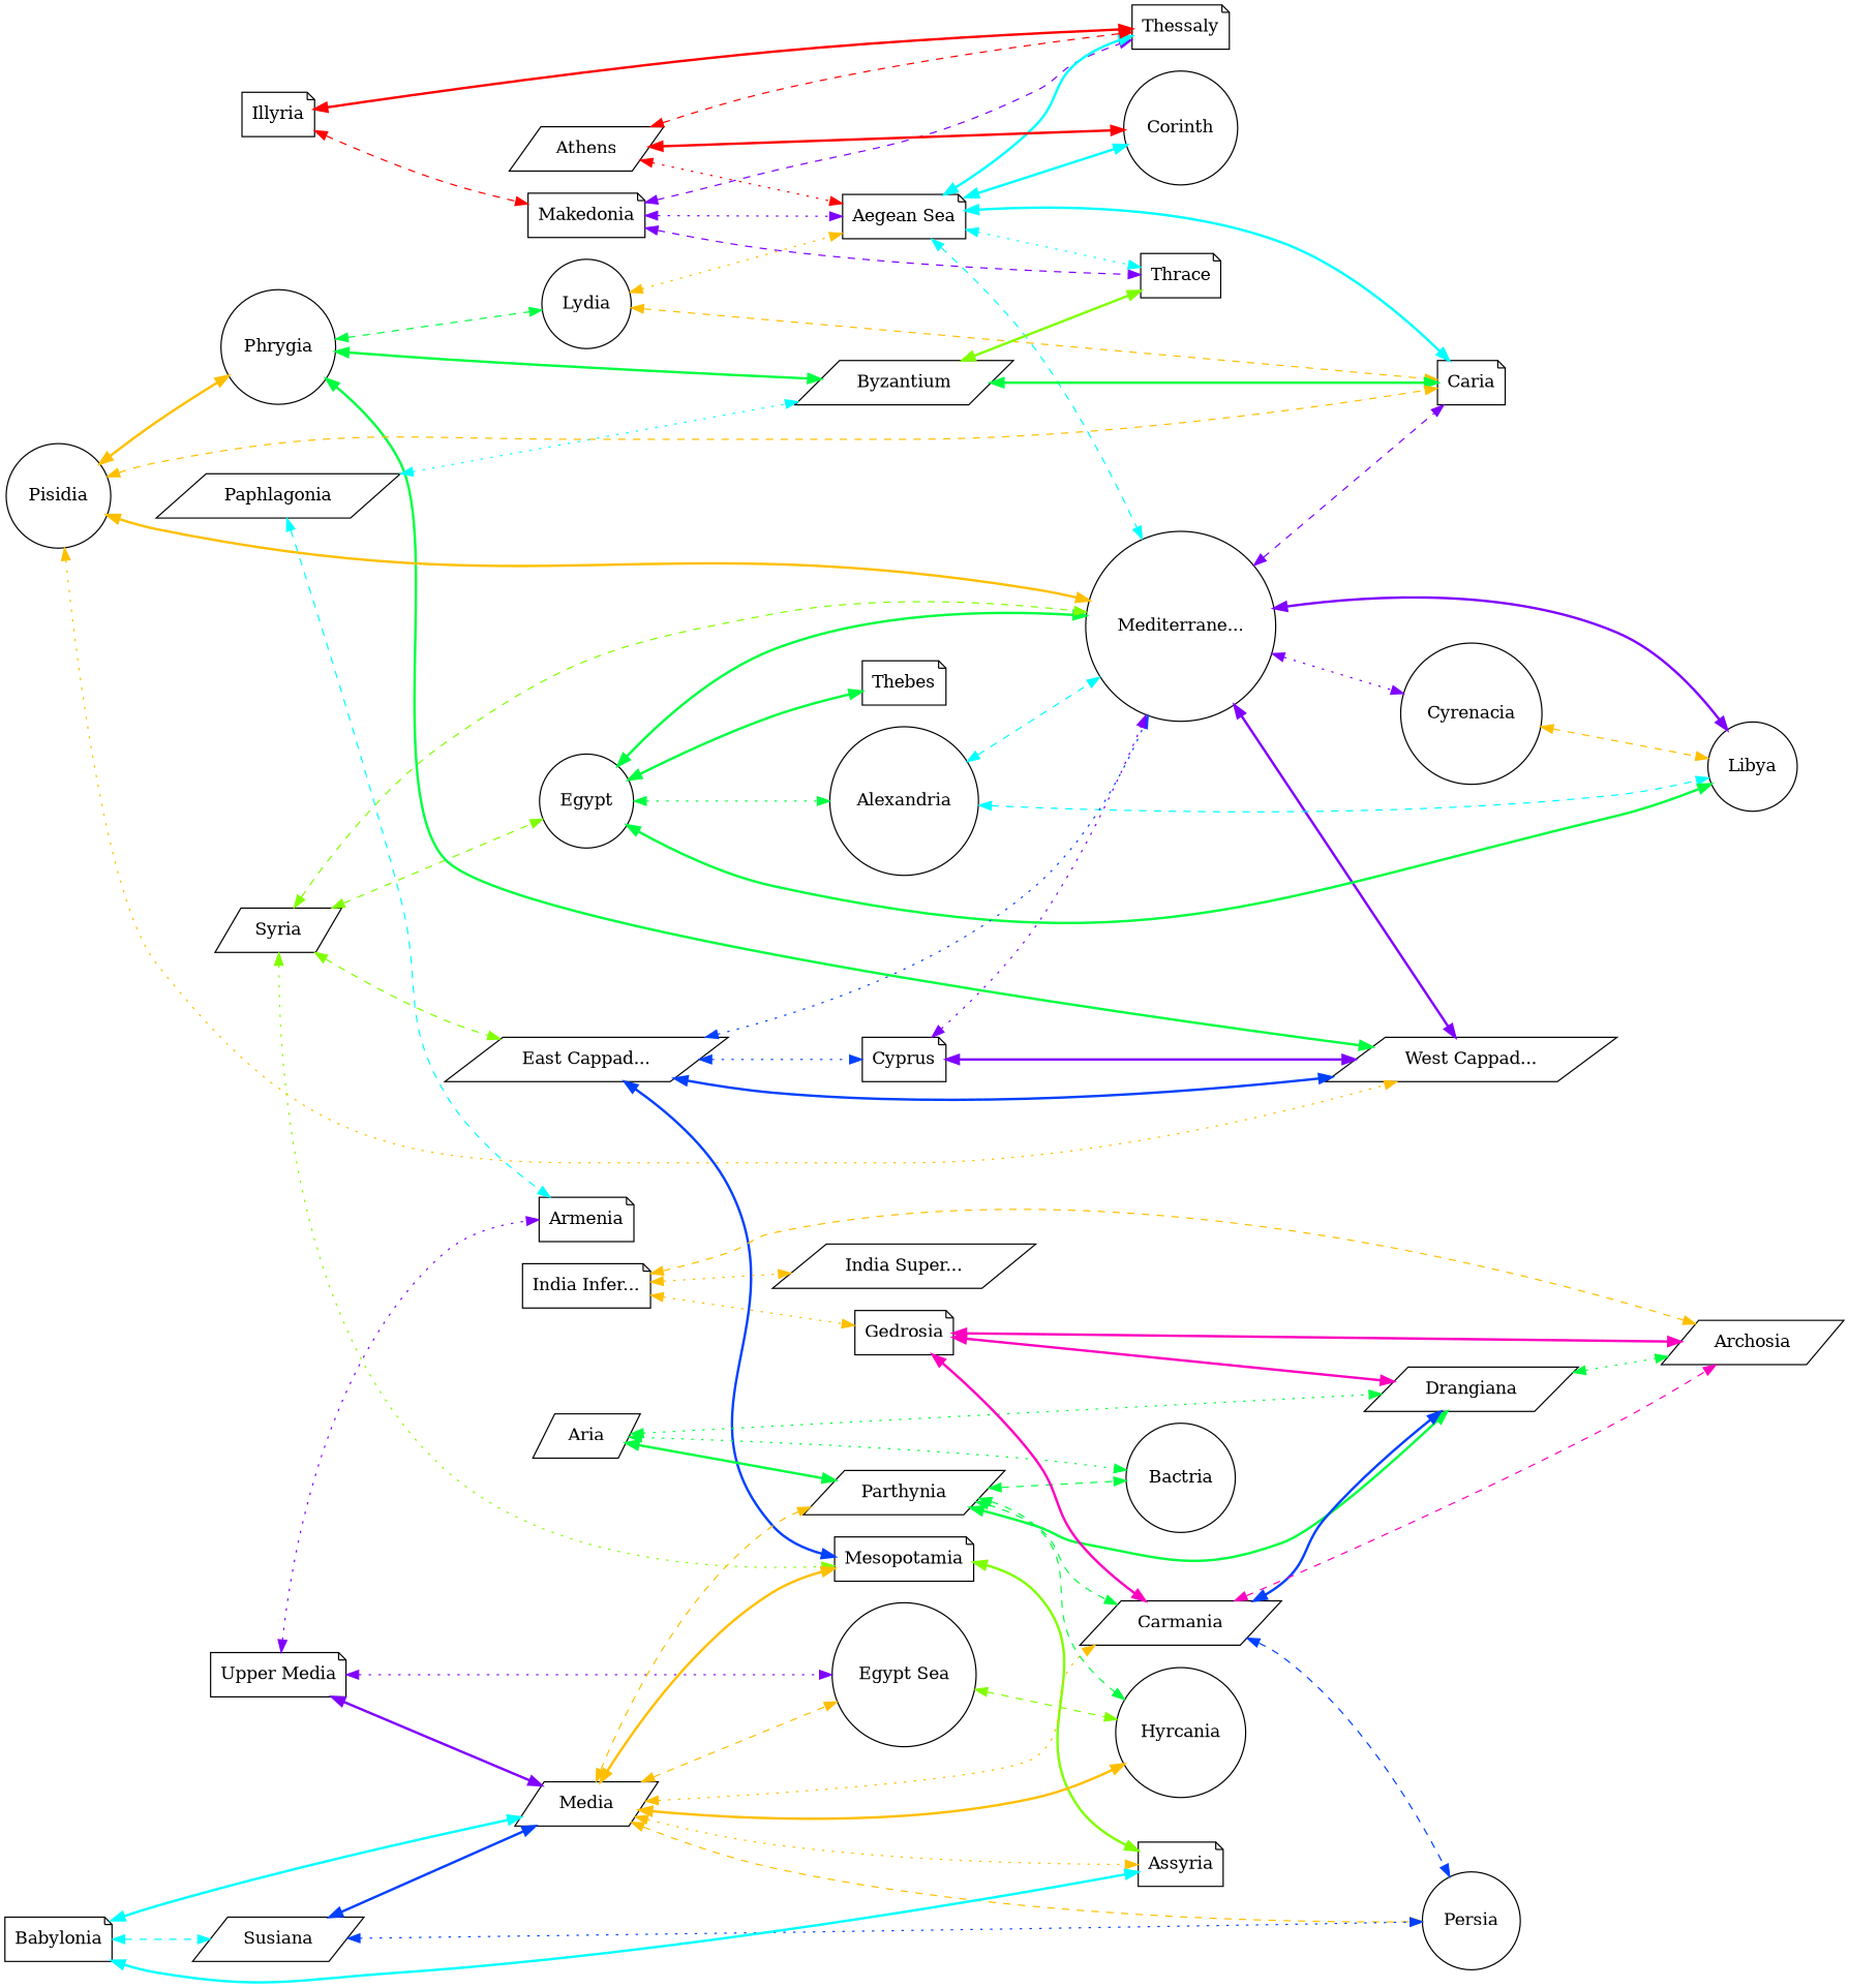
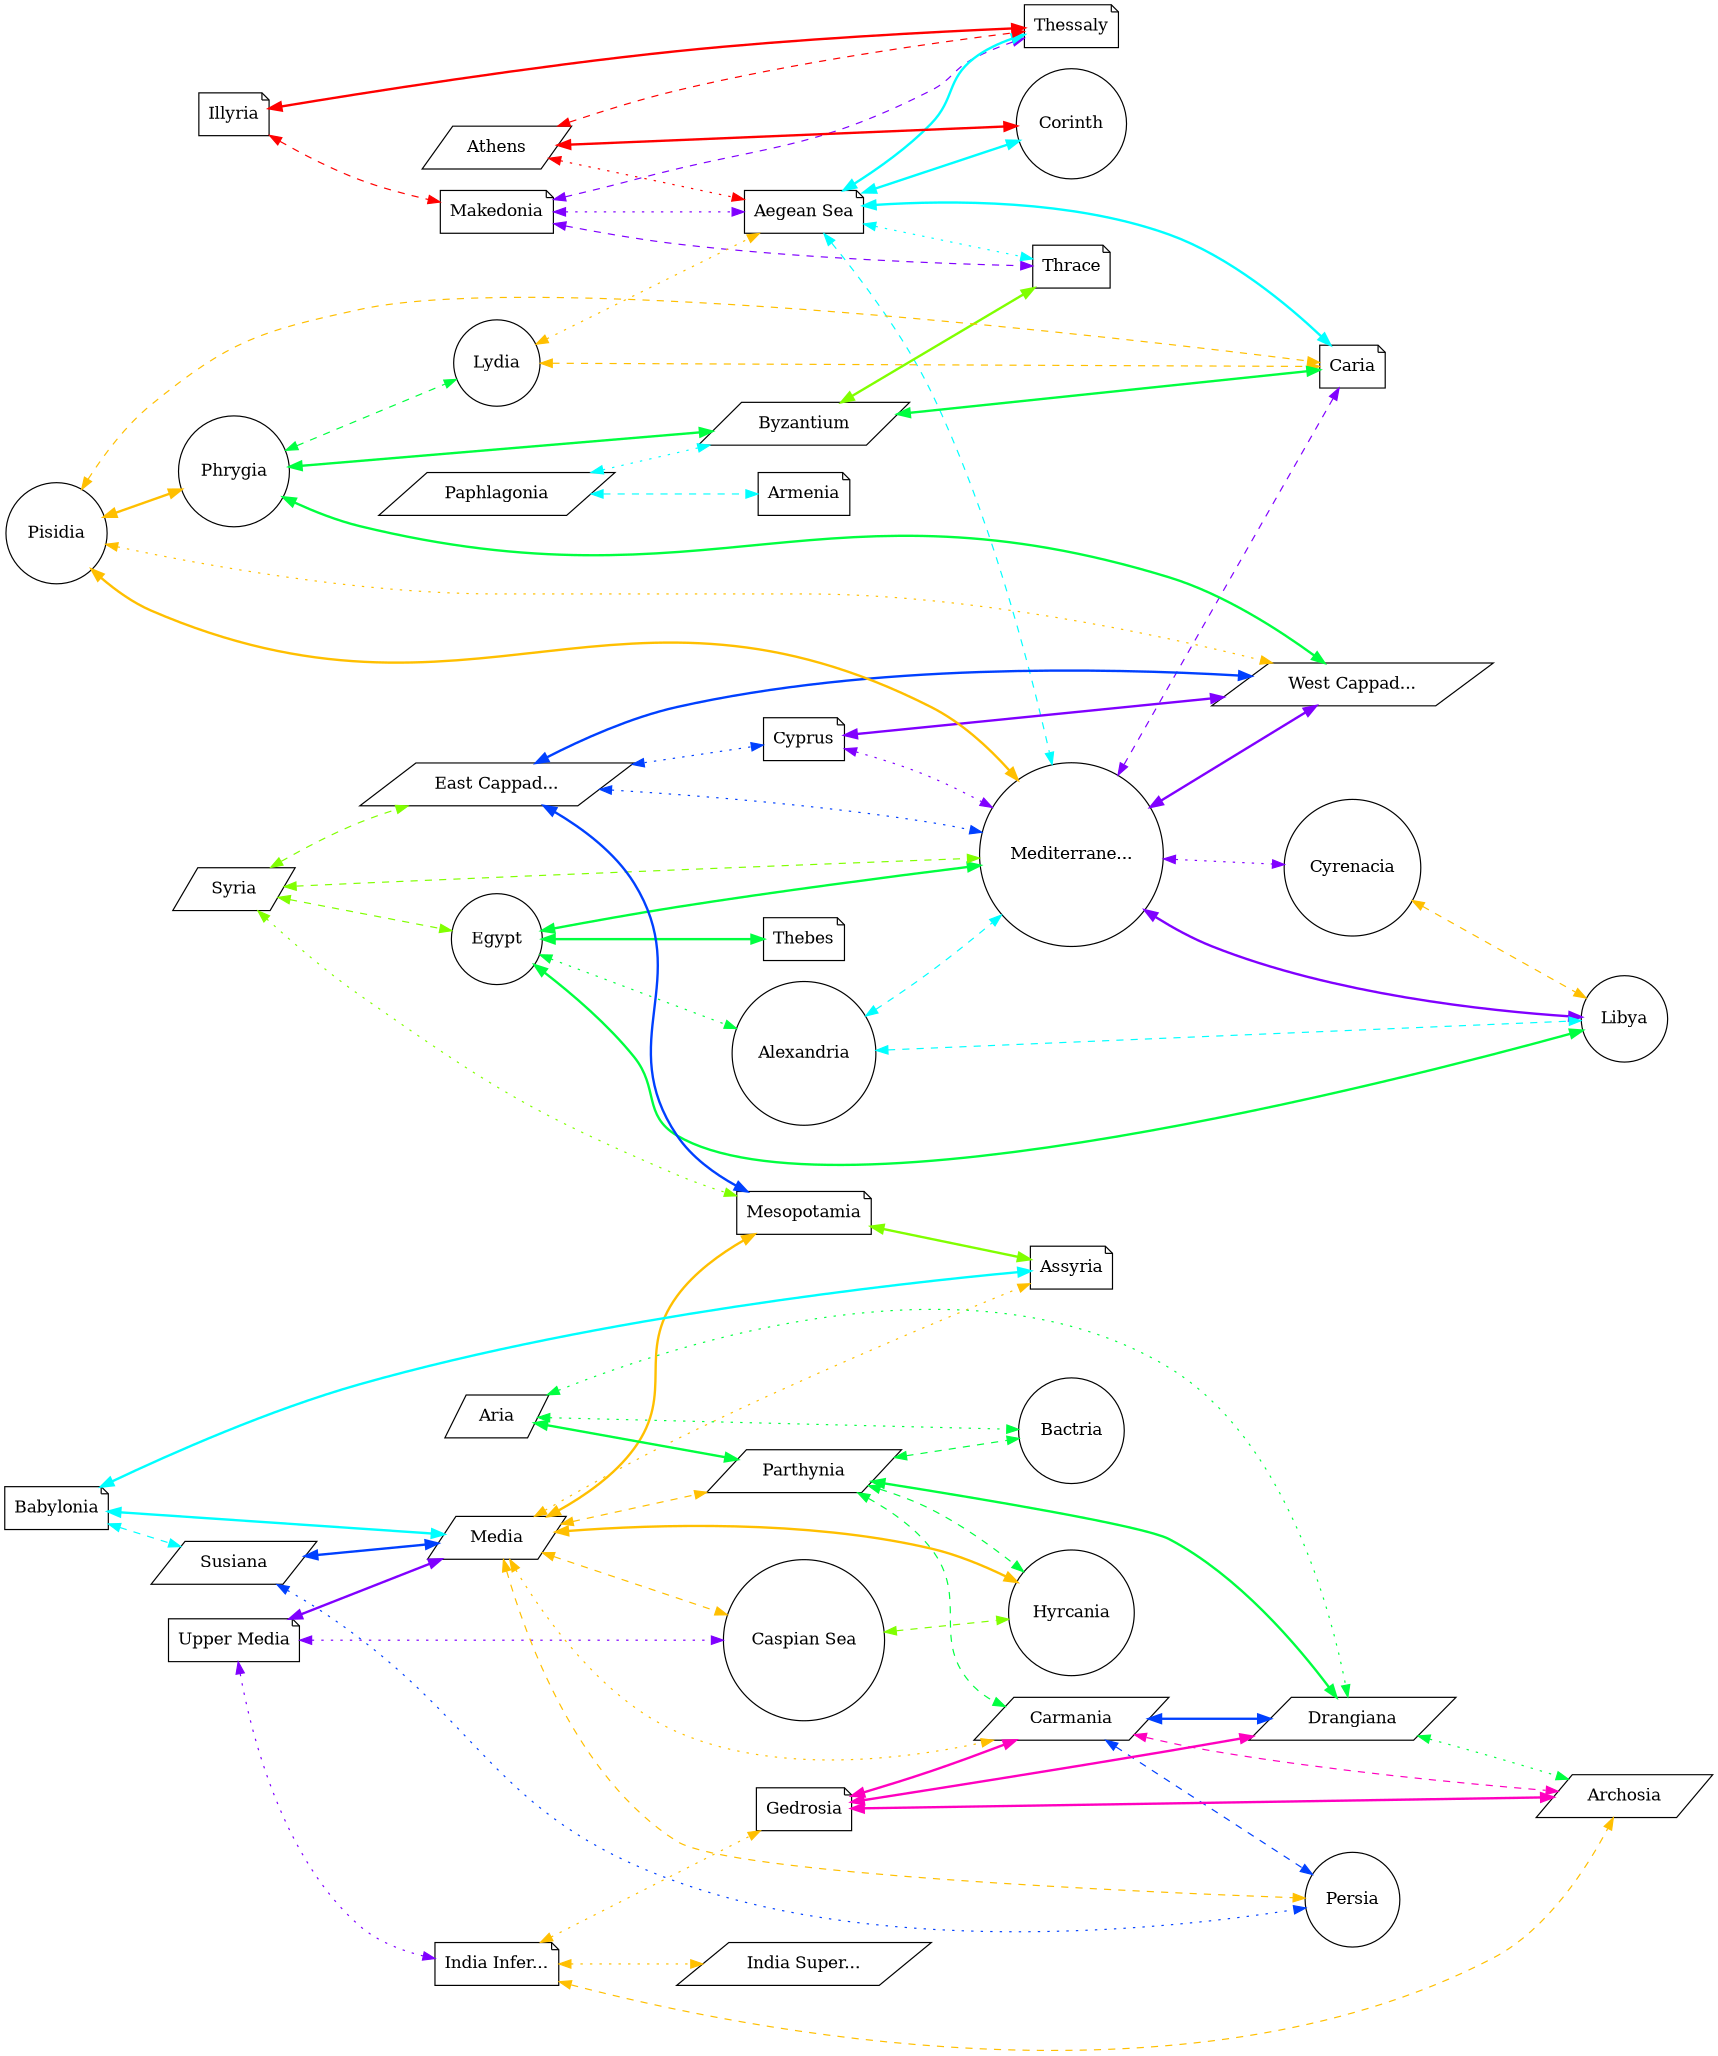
  graph {
    rankdir=LR
    node [shape=note]
    edge [color="0.125,1,1" dir=both style=bold]
    n1 [label=Illyria]
    n2 [label=Makedonia]
    n3 [label=Thessaly]
    n4 [label=Thrace]
    n5 [label="Aegean Sea"]
    n6 [label=Corinth shape=circle]
    n7 [label="Mediterrane..." shape=circle]
    n8 [label=Caria]
    n9 [label=Athens shape=parallelogram]
    n10 [label=Cyrenacia shape=circle]
    n11 [label=Libya shape=circle]
    n12 [label="West Cappad..." shape=parallelogram]
    n13 [label=Alexandria shape=circle]
    n14 [label=Egypt shape=circle]
    n15 [label=Thebes]
    n16 [label=Syria shape=parallelogram]
    n17 [label=Mesopotamia]
    n18 [label="East Cappad..." shape=parallelogram]
    n19 [label=Assyria]
    n20 [label=Cyprus]
    n21 [label=Phrygia shape=circle]
    n22 [label=Lydia shape=circle]
    n23 [label=Byzantium shape=parallelogram]
    n24 [label=Pisidia shape=circle]
    n25 [label=Paphlagonia shape=parallelogram]
    n26 [label=Armenia]
    n27 [label="Upper Media"]
-   n28 [label="Egypt Sea" shape=circle]
+   n28 [label="Caspian Sea" shape=circle]
    n29 [label=Media shape=parallelogram]
    n30 [label=Hyrcania shape=circle]
    n31 [label=Parthynia shape=parallelogram]
    n32 [label=Carmania shape=parallelogram]
    n33 [label=Persia shape=circle]
    n34 [label=Bactria shape=circle]
    n35 [label=Drangiana shape=parallelogram]
    n36 [label=Archosia shape=parallelogram]
    n37 [label=Aria shape=parallelogram]
    n38 [label="India Super..." shape=parallelogram]
    n39 [label="India Infer..."]
    n40 [label=Gedrosia]
    n41 [label=Susiana shape=parallelogram]
    n42 [label=Babylonia]
    n1 -- n2 [color="1,1,1" style=dashed]
    n1 -- n3 [color="1,1,1"]
    n2 -- n3 [color="0.75,1,1" style=dashed]
    n2 -- n4 [color="0.75,1,1" style=dashed]
    n2 -- n5 [color="0.75,1,1" style=dotted]
    n5 -- n3 [color="0.5,1,1"]
    n5 -- n4 [color="0.5,1,1" style=dotted]
    n5 -- n6 [color="0.5,1,1"]
    n5 -- n7 [color="0.5,1,1" style=dashed]
    n5 -- n8 [color="0.5,1,1"]
    n7 -- n8 [color="0.75,1,1" style=dashed]
    n7 -- n10 [color="0.75,1,1" style=dotted]
    n7 -- n11 [color="0.75,1,1"]
    n7 -- n12 [color="0.75,1,1"]
    n9 -- n3 [color="1,1,1" style=dashed]
    n9 -- n5 [color="1,1,1" style=dotted]
    n9 -- n6 [color="1,1,1"]
    n10 -- n11 [style=dashed]
    n13 -- n7 [color="0.5,1,1" style=dashed]
    n13 -- n11 [color="0.5,1,1" style=dashed]
    n14 -- n7 [color="0.375,1,1"]
    n14 -- n11 [color="0.375,1,1"]
    n14 -- n13 [color="0.375,1,1" style=dotted]
    n14 -- n15 [color="0.375,1,1"]
    n16 -- n7 [color="0.25,1,1" style=dashed]
    n16 -- n14 [color="0.25,1,1" style=dashed]
    n16 -- n17 [color="0.25,1,1" style=dotted]
    n16 -- n18 [color="0.25,1,1" style=dashed]
    n17 -- n19 [color="0.25,1,1"]
    n18 -- n7 [color="0.625,1,1" style=dotted]
    n18 -- n12 [color="0.625,1,1"]
    n18 -- n17 [color="0.625,1,1"]
    n18 -- n20 [color="0.625,1,1" style=dotted]
    n20 -- n7 [color="0.75,1,1" style=dotted]
    n20 -- n12 [color="0.75,1,1"]
    n21 -- n12 [color="0.375,1,1"]
    n21 -- n22 [color="0.375,1,1" style=dashed]
    n21 -- n23 [color="0.375,1,1"]
    n22 -- n5 [style=dotted]
    n22 -- n8 [style=dashed]
    n23 -- n4 [color="0.25,1,1"]
    n23 -- n8 [color="0.375,1,1"]
    n24 -- n7
    n24 -- n8 [style=dashed]
    n24 -- n12 [style=dotted]
    n24 -- n21
    n25 -- n23 [color="0.5,1,1" style=dotted]
    n25 -- n26 [color="0.5,1,1" style=dashed]
-   n27 -- n26 [color="0.75,1,1" style=dotted]
+   n27 -- n39 [color="0.75,1,1" style=dotted]
    n27 -- n28 [color="0.75,1,1" style=dotted]
    n27 -- n29 [color="0.75,1,1"]
    n28 -- n30 [color="0.25,1,1" style=dashed]
    n29 -- n17
    n29 -- n19 [style=dotted]
    n29 -- n28 [style=dashed]
    n29 -- n30
    n29 -- n31 [style=dashed]
    n29 -- n32 [style=dotted]
    n29 -- n33 [style=dashed]
    n31 -- n30 [color="0.375,1,1" style=dashed]
    n31 -- n32 [color="0.375,1,1" style=dashed]
    n31 -- n34 [color="0.375,1,1" style=dashed]
    n31 -- n35 [color="0.375,1,1"]
    n32 -- n33 [color="0.625,1,1" style=dashed]
    n32 -- n35 [color="0.625,1,1"]
    n32 -- n36 [color="0.875,1,1" style=dashed]
    n35 -- n36 [color="0.375,1,1" style=dotted]
    n37 -- n31 [color="0.375,1,1"]
    n37 -- n34 [color="0.375,1,1" style=dotted]
    n37 -- n35 [color="0.375,1,1" style=dotted]
    n39 -- n36 [style=dashed]
    n39 -- n38 [style=dotted]
    n39 -- n40 [style=dotted]
    n40 -- n32 [color="0.875,1,1"]
    n40 -- n35 [color="0.875,1,1"]
    n40 -- n36 [color="0.875,1,1"]
    n41 -- n29 [color="0.625,1,1"]
    n41 -- n33 [color="0.625,1,1" style=dotted]
    n42 -- n19 [color="0.5,1,1"]
    n42 -- n29 [color="0.5,1,1"]
    n42 -- n41 [color="0.5,1,1" style=dashed]
  }
